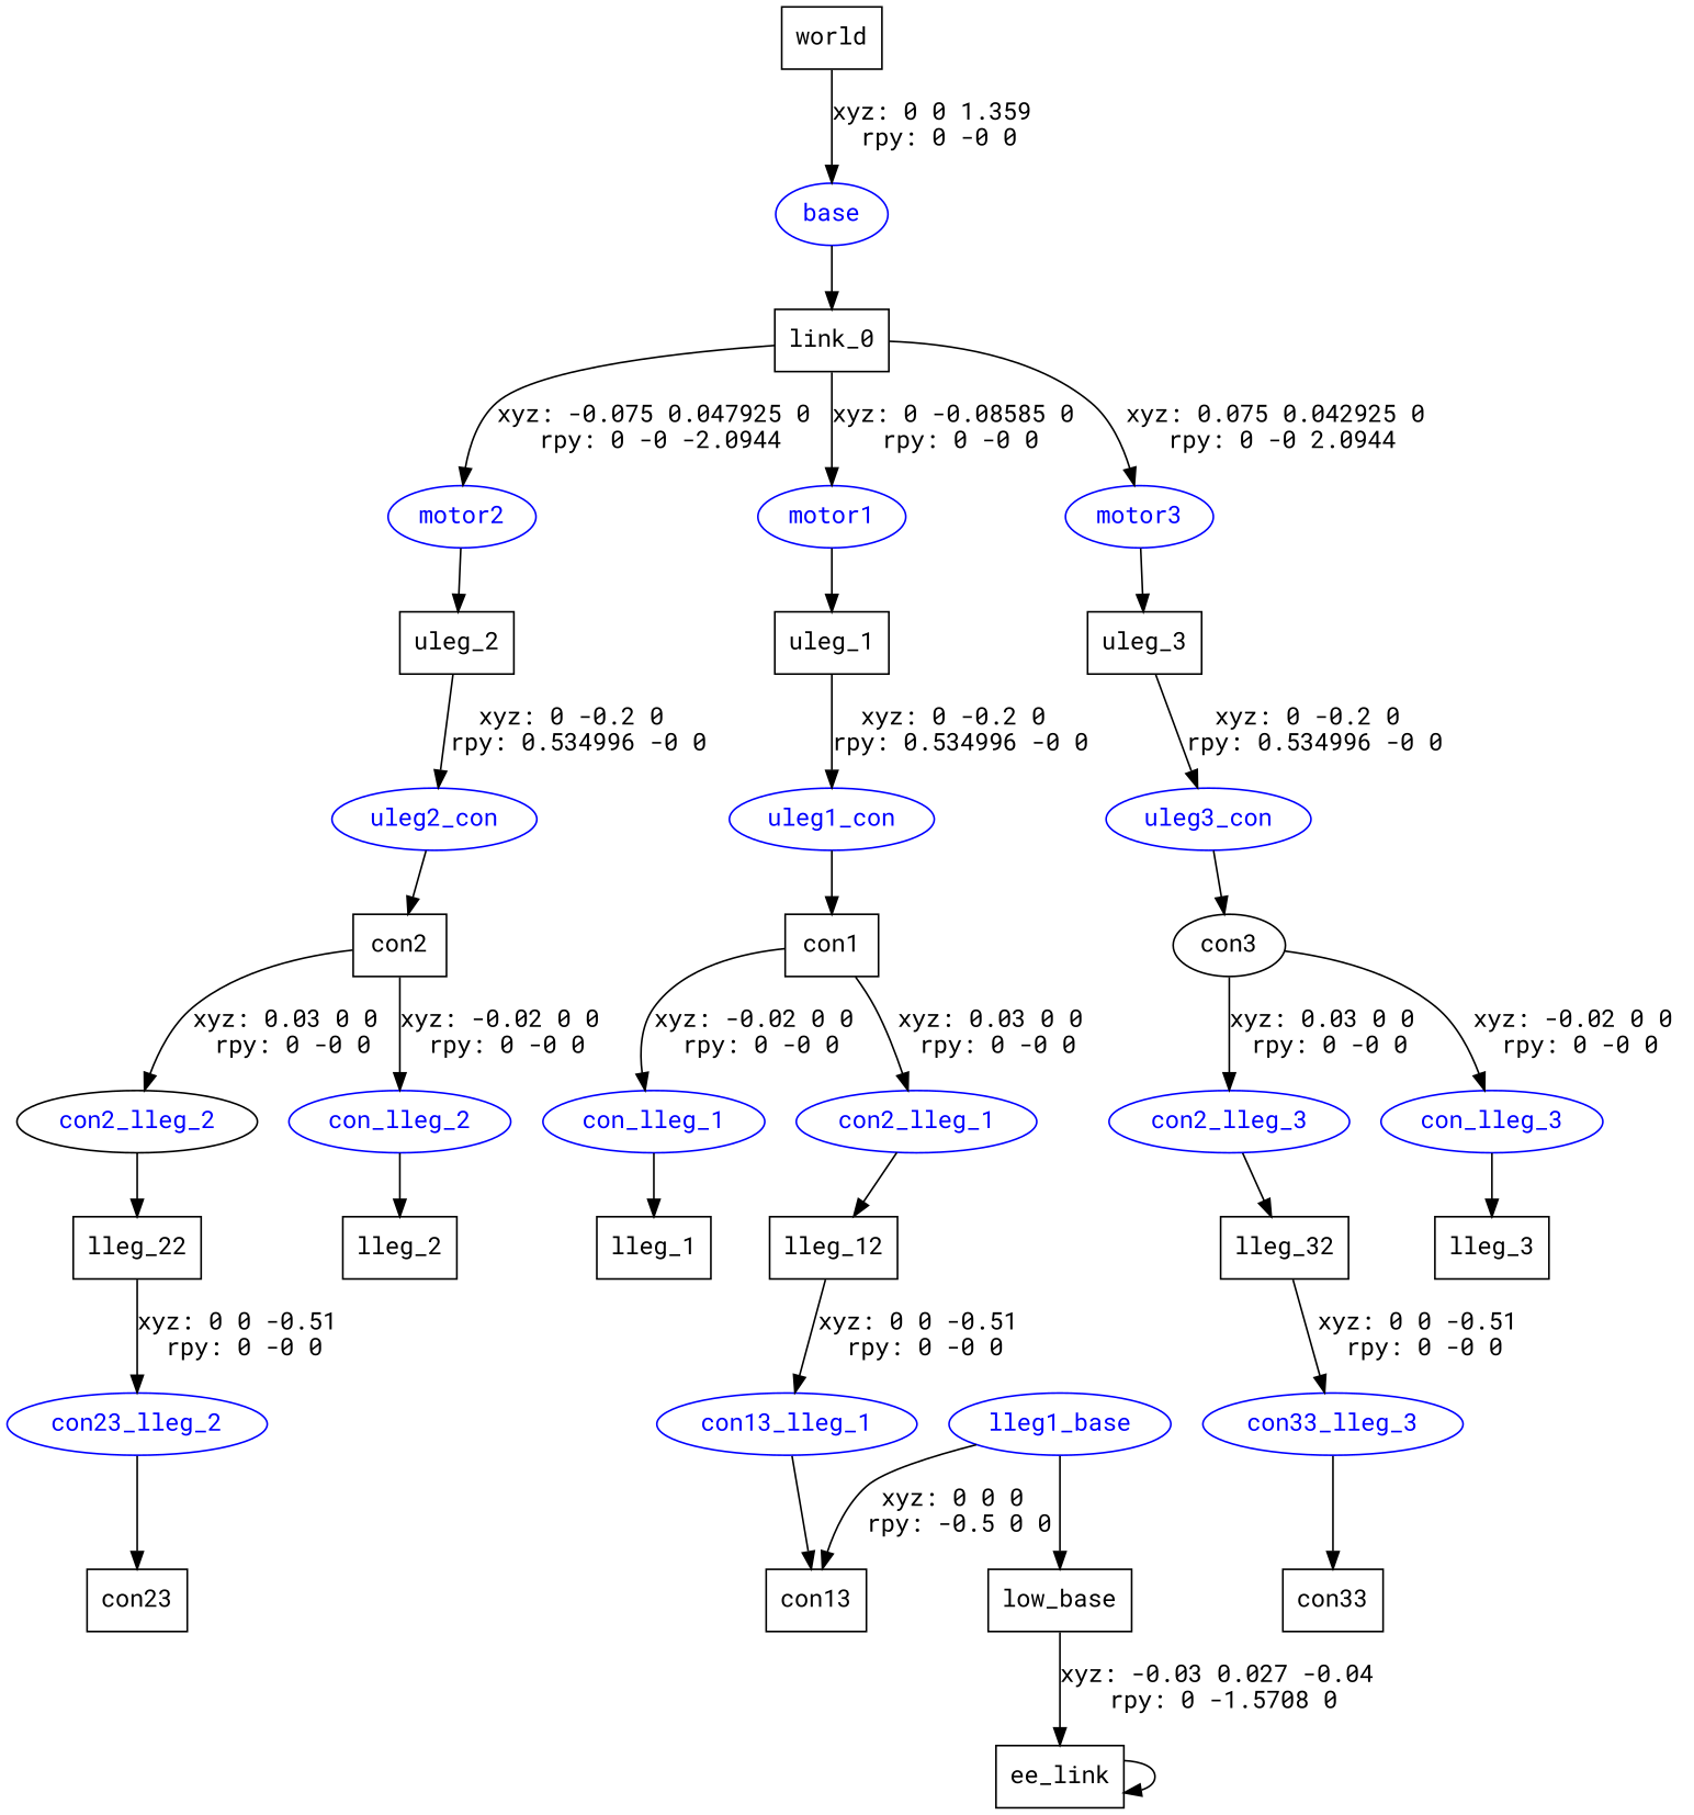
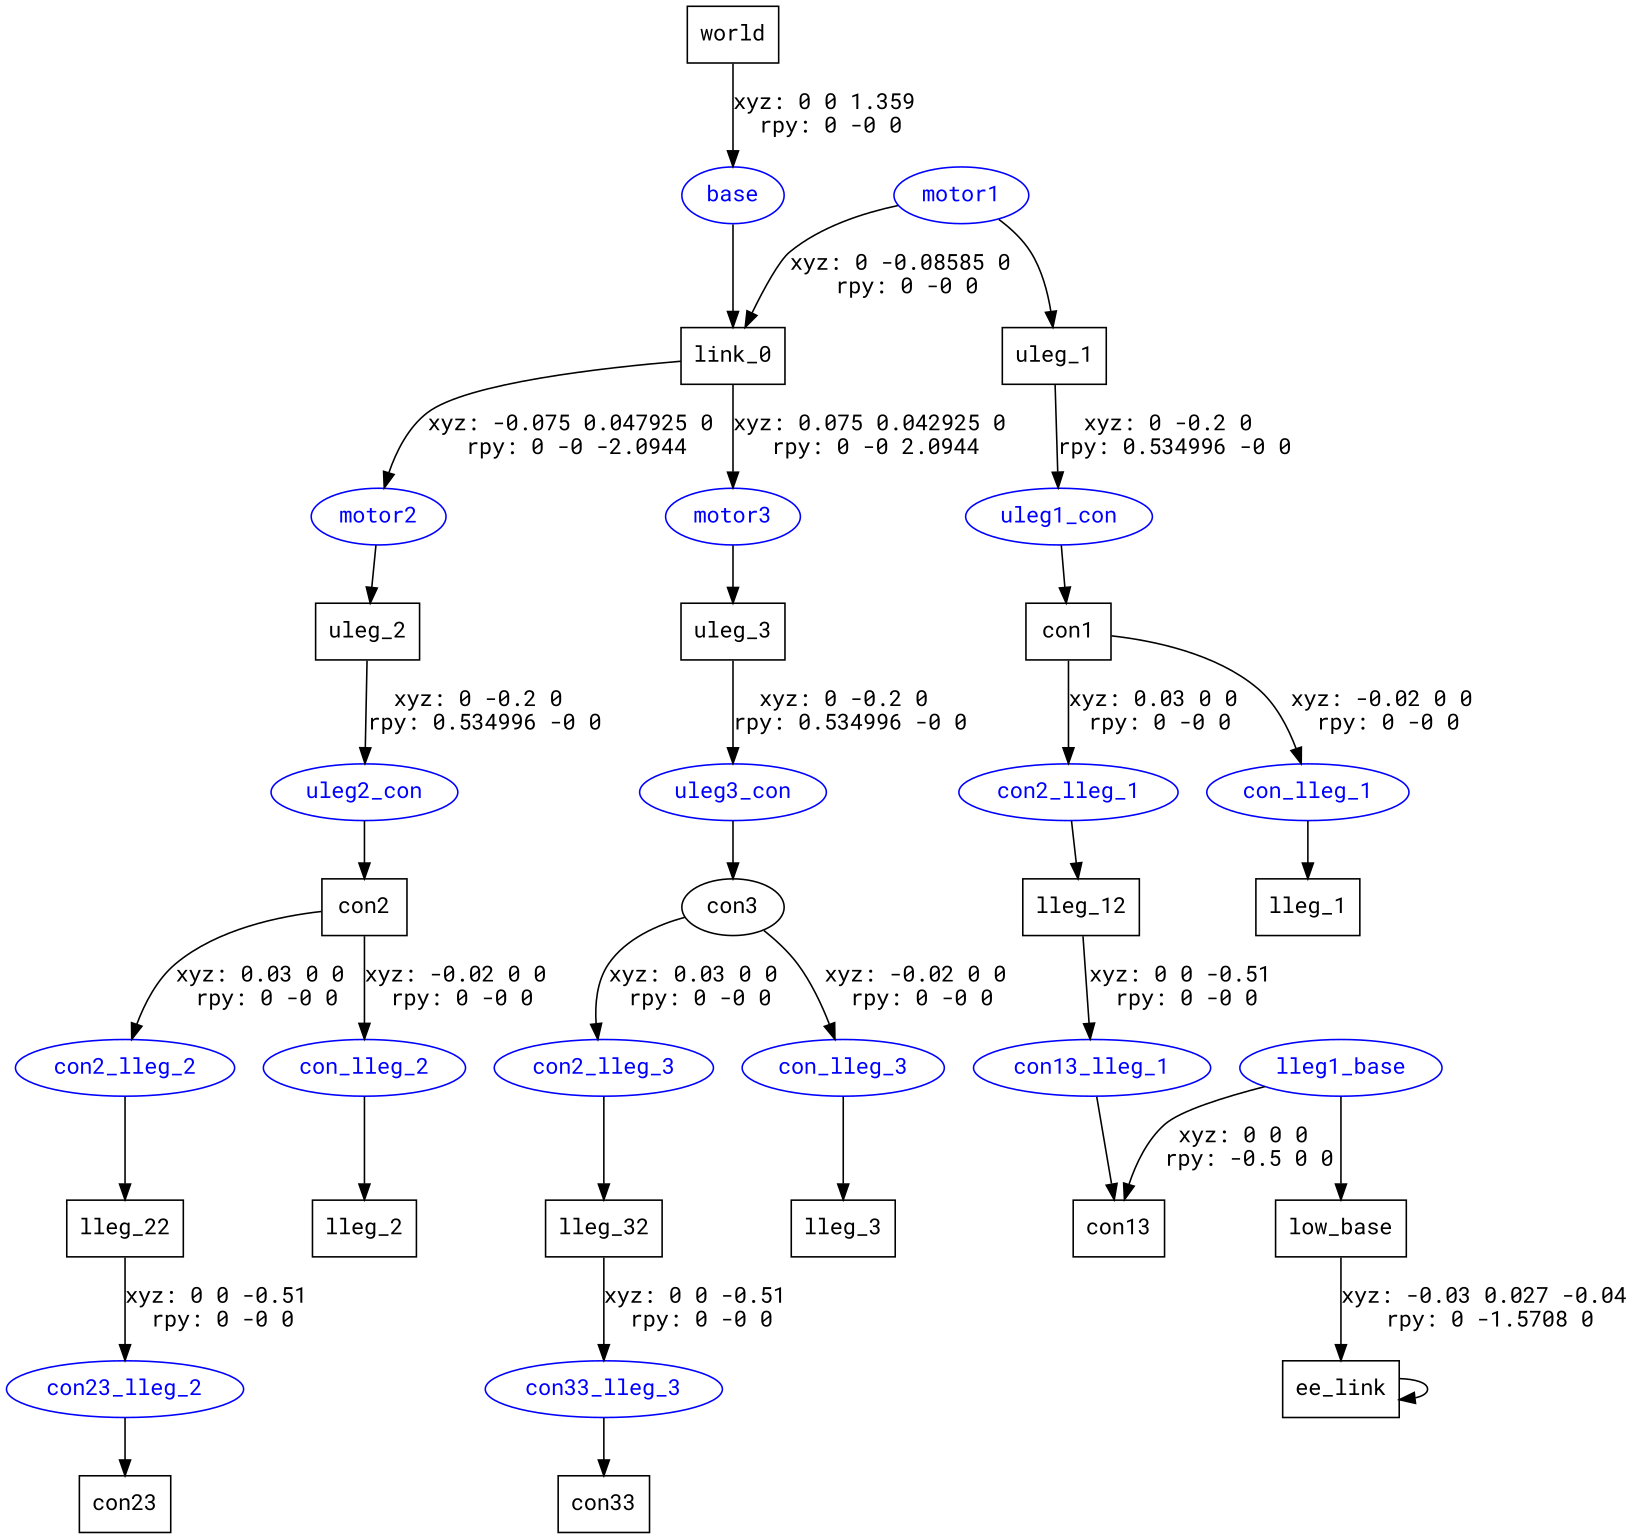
  digraph {
    fontname="Roboto Mono"
    node [fontname="Roboto Mono" shape=box]
    edge [fontname="Roboto Mono"]
    n1 [label=world]
    base [color=blue fontcolor=blue shape=ellipse]
    n3 [label=link_0]
    motor1 [color=blue fontcolor=blue shape=ellipse]
    motor2 [color=blue fontcolor=blue shape=ellipse]
    motor3 [color=blue fontcolor=blue shape=ellipse]
    n7 [label=uleg_1]
    n8 [label=uleg_2]
    n9 [label=uleg_3]
    uleg1_con [color=blue fontcolor=blue shape=ellipse]
    n11 [label=con1]
    con2_lleg_1 [color=blue fontcolor=blue shape=ellipse]
    con_lleg_1 [color=blue fontcolor=blue shape=ellipse]
    n14 [label=lleg_12]
    n15 [label=lleg_1]
    con13_lleg_1 [color=blue fontcolor=blue shape=ellipse]
    n17 [label=con13]
    lleg1_base [color=blue fontcolor=blue shape=ellipse]
    n19 [label=low_base]
    n20 [label=ee_link]
    uleg2_con [color=blue fontcolor=blue shape=ellipse]
    n22 [label=con2]
-   con2_lleg_2 [color=black fontcolor=blue shape=ellipse]
+   con2_lleg_2 [color=blue fontcolor=blue shape=ellipse]
    con_lleg_2 [color=blue fontcolor=blue shape=ellipse]
    n25 [label=lleg_22]
    n26 [label=lleg_2]
    con23_lleg_2 [color=blue fontcolor=blue shape=ellipse]
    n28 [label=con23]
    uleg3_con [color=blue fontcolor=blue shape=ellipse]
    n30 [label=con3 shape=ellipse]
    con2_lleg_3 [color=blue fontcolor=blue shape=ellipse]
    con_lleg_3 [color=blue fontcolor=blue shape=ellipse]
    n33 [label=lleg_32]
    n34 [label=lleg_3]
    con33_lleg_3 [color=blue fontcolor=blue shape=ellipse]
    n36 [label=con33]
    n1 -> base [label="xyz: 0 0 1.359 \nrpy: 0 -0 0"]
    base -> n3
-   n3 -> motor1 [label="xyz: 0 -0.08585 0 \nrpy: 0 -0 0"]
+   motor1 -> n3 [label="xyz: 0 -0.08585 0 \nrpy: 0 -0 0"]
    n3 -> motor2 [label="xyz: -0.075 0.047925 0 \nrpy: 0 -0 -2.0944"]
    n3 -> motor3 [label="xyz: 0.075 0.042925 0 \nrpy: 0 -0 2.0944"]
    motor1 -> n7
    motor2 -> n8
    motor3 -> n9
    n7 -> uleg1_con [label="xyz: 0 -0.2 0 \nrpy: 0.534996 -0 0"]
    n8 -> uleg2_con [label="xyz: 0 -0.2 0 \nrpy: 0.534996 -0 0"]
    n9 -> uleg3_con [label="xyz: 0 -0.2 0 \nrpy: 0.534996 -0 0"]
    uleg1_con -> n11
    n11 -> con2_lleg_1 [label="xyz: 0.03 0 0 \nrpy: 0 -0 0"]
    n11 -> con_lleg_1 [label="xyz: -0.02 0 0 \nrpy: 0 -0 0"]
    con2_lleg_1 -> n14
    con_lleg_1 -> n15
    n14 -> con13_lleg_1 [label="xyz: 0 0 -0.51 \nrpy: 0 -0 0"]
    con13_lleg_1 -> n17
    lleg1_base -> n17 [label="xyz: 0 0 0 \nrpy: -0.5 0 0"]
    lleg1_base -> n19
    n19 -> n20 [label="xyz: -0.03 0.027 -0.04 \nrpy: 0 -1.5708 0"]
    n20 -> n20
    uleg2_con -> n22
    n22 -> con2_lleg_2 [label="xyz: 0.03 0 0 \nrpy: 0 -0 0"]
    n22 -> con_lleg_2 [label="xyz: -0.02 0 0 \nrpy: 0 -0 0"]
    con2_lleg_2 -> n25
    con_lleg_2 -> n26
    n25 -> con23_lleg_2 [label="xyz: 0 0 -0.51 \nrpy: 0 -0 0"]
    con23_lleg_2 -> n28
    uleg3_con -> n30
    n30 -> con2_lleg_3 [label="xyz: 0.03 0 0 \nrpy: 0 -0 0"]
    n30 -> con_lleg_3 [label="xyz: -0.02 0 0 \nrpy: 0 -0 0"]
    con2_lleg_3 -> n33
    con_lleg_3 -> n34
    n33 -> con33_lleg_3 [label="xyz: 0 0 -0.51 \nrpy: 0 -0 0"]
    con33_lleg_3 -> n36
  }
